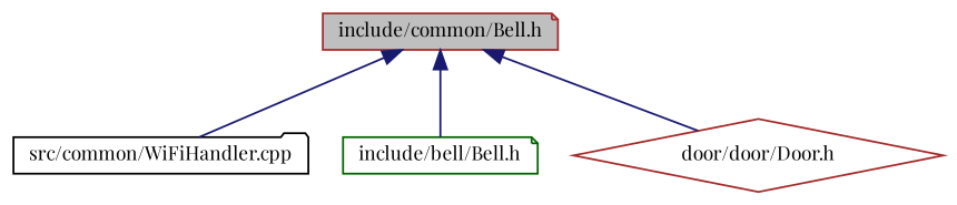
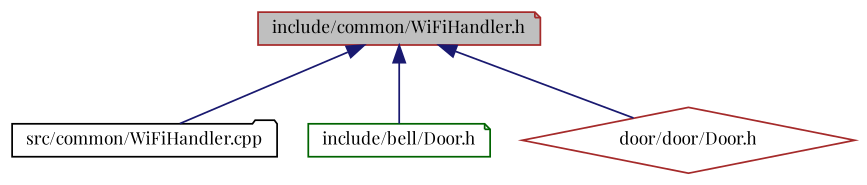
  digraph {
    fontname="Playfair Display"
    node [color=brown fillcolor=white fontname="Playfair Display" fontsize=10 shape=note style=filled]
    edge [color=midnightblue dir=back fontname="Playfair Display" fontsize=10 labelfontname=Helvetica labelfontsize=10 style=solid]
-   n1 [fillcolor=grey75 fontcolor=black height=0.2 label="include/common/Bell.h" width=0.4]
+   n1 [fillcolor=grey75 fontcolor=black height=0.2 label="include/common/WiFiHandler.h" width=0.4]
    n2 [color=black height=0.2 label="src/common/WiFiHandler.cpp" shape=folder width=0.4]
-   n3 [color=darkgreen height=0.2 label="include/bell/Bell.h" width=0.4]
+   n3 [color=darkgreen height=0.2 label="include/bell/Door.h" width=0.4]
    n4 [height=0.2 label="door/door/Door.h" shape=diamond width=0.4]
    n1 -> n2
    n1 -> n3
    n1 -> n4
  }
